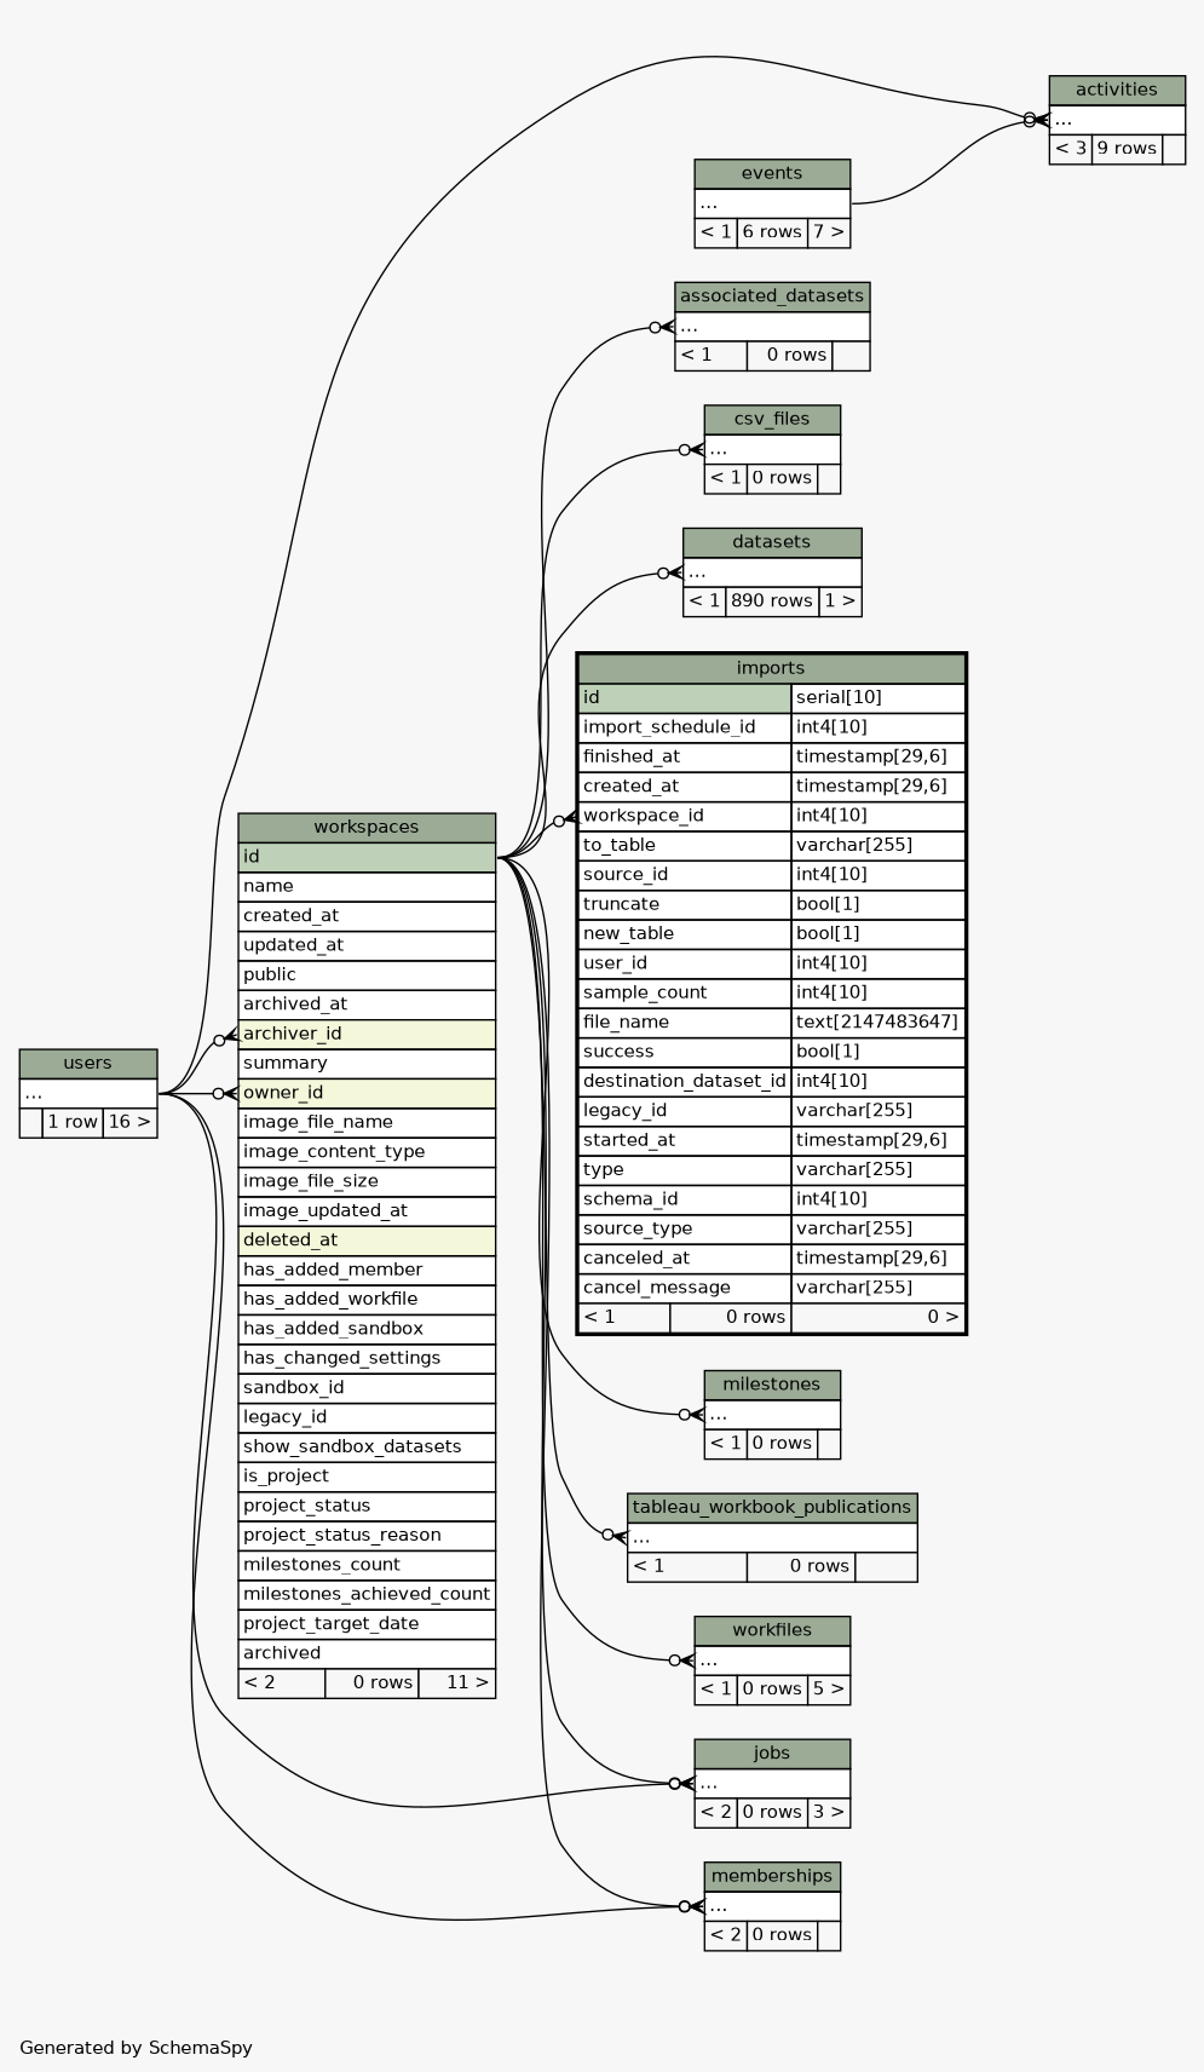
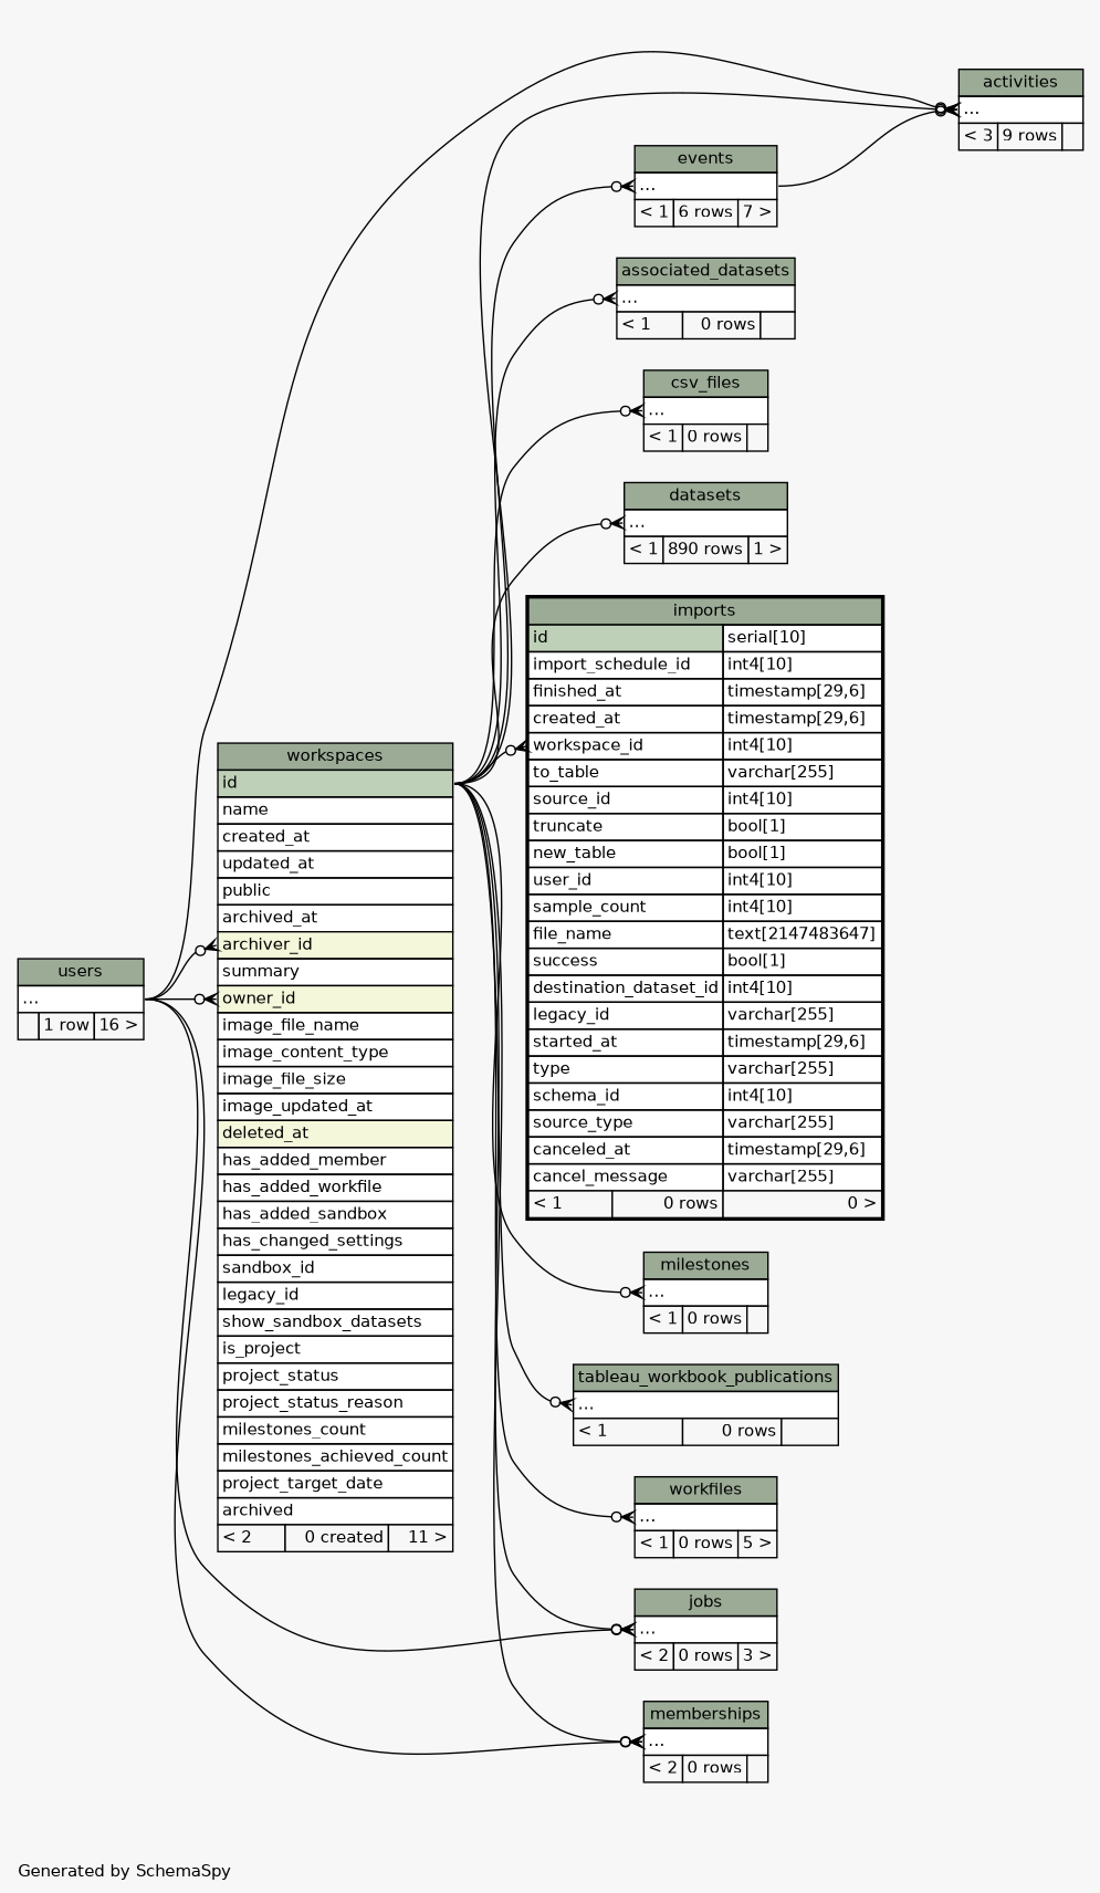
  digraph {
    bgcolor="#f7f7f7"
    fontname=Helvetica
    fontsize=11
    label="\nGenerated by SchemaSpy"
    labeljust=l
    nodesep=0.18
    rankdir=RL
    ranksep=0.46
    node [fontname=Helvetica fontsize=11 shape=plaintext]
    edge [arrowhead=none arrowsize=0.8 arrowtail=crowodot dir=back headport="id:e" tailport="elipses:w"]
    n1 [label=<     <TABLE BORDER="0" CELLBORDER="1" CELLSPACING="0" BGCOLOR="#ffffff">       <TR><TD COLSPAN="3" BGCOLOR="#9bab96" ALIGN="CENTER">activities</TD></TR>       <TR><TD PORT="elipses" COLSPAN="3" ALIGN="LEFT">...</TD></TR>       <TR><TD ALIGN="LEFT" BGCOLOR="#f7f7f7">&lt; 3</TD><TD ALIGN="RIGHT" BGCOLOR="#f7f7f7">9 rows</TD><TD ALIGN="RIGHT" BGCOLOR="#f7f7f7">  </TD></TR>     </TABLE>>]
    n2 [label=<     <TABLE BORDER="0" CELLBORDER="1" CELLSPACING="0" BGCOLOR="#ffffff">       <TR><TD COLSPAN="3" BGCOLOR="#9bab96" ALIGN="CENTER">users</TD></TR>       <TR><TD PORT="elipses" COLSPAN="3" ALIGN="LEFT">...</TD></TR>       <TR><TD ALIGN="LEFT" BGCOLOR="#f7f7f7">  </TD><TD ALIGN="RIGHT" BGCOLOR="#f7f7f7">1 row</TD><TD ALIGN="RIGHT" BGCOLOR="#f7f7f7">16 &gt;</TD></TR>     </TABLE>>]
-   n3 [label=<     <TABLE BORDER="0" CELLBORDER="1" CELLSPACING="0" BGCOLOR="#ffffff">       <TR><TD COLSPAN="3" BGCOLOR="#9bab96" ALIGN="CENTER">workspaces</TD></TR>       <TR><TD PORT="id" COLSPAN="3" BGCOLOR="#bed1b8" ALIGN="LEFT">id</TD></TR>       <TR><TD PORT="name" COLSPAN="3" ALIGN="LEFT">name</TD></TR>       <TR><TD PORT="created_at" COLSPAN="3" ALIGN="LEFT">created_at</TD></TR>       <TR><TD PORT="updated_at" COLSPAN="3" ALIGN="LEFT">updated_at</TD></TR>       <TR><TD PORT="public" COLSPAN="3" ALIGN="LEFT">public</TD></TR>       <TR><TD PORT="archived_at" COLSPAN="3" ALIGN="LEFT">archived_at</TD></TR>       <TR><TD PORT="archiver_id" COLSPAN="3" BGCOLOR="#f4f7da" ALIGN="LEFT">archiver_id</TD></TR>       <TR><TD PORT="summary" COLSPAN="3" ALIGN="LEFT">summary</TD></TR>       <TR><TD PORT="owner_id" COLSPAN="3" BGCOLOR="#f4f7da" ALIGN="LEFT">owner_id</TD></TR>       <TR><TD PORT="image_file_name" COLSPAN="3" ALIGN="LEFT">image_file_name</TD></TR>       <TR><TD PORT="image_content_type" COLSPAN="3" ALIGN="LEFT">image_content_type</TD></TR>       <TR><TD PORT="image_file_size" COLSPAN="3" ALIGN="LEFT">image_file_size</TD></TR>       <TR><TD PORT="image_updated_at" COLSPAN="3" ALIGN="LEFT">image_updated_at</TD></TR>       <TR><TD PORT="deleted_at" COLSPAN="3" BGCOLOR="#f4f7da" ALIGN="LEFT">deleted_at</TD></TR>       <TR><TD PORT="has_added_member" COLSPAN="3" ALIGN="LEFT">has_added_member</TD></TR>       <TR><TD PORT="has_added_workfile" COLSPAN="3" ALIGN="LEFT">has_added_workfile</TD></TR>       <TR><TD PORT="has_added_sandbox" COLSPAN="3" ALIGN="LEFT">has_added_sandbox</TD></TR>       <TR><TD PORT="has_changed_settings" COLSPAN="3" ALIGN="LEFT">has_changed_settings</TD></TR>       <TR><TD PORT="sandbox_id" COLSPAN="3" ALIGN="LEFT">sandbox_id</TD></TR>       <TR><TD PORT="legacy_id" COLSPAN="3" ALIGN="LEFT">legacy_id</TD></TR>       <TR><TD PORT="show_sandbox_datasets" COLSPAN="3" ALIGN="LEFT">show_sandbox_datasets</TD></TR>       <TR><TD PORT="is_project" COLSPAN="3" ALIGN="LEFT">is_project</TD></TR>       <TR><TD PORT="project_status" COLSPAN="3" ALIGN="LEFT">project_status</TD></TR>       <TR><TD PORT="project_status_reason" COLSPAN="3" ALIGN="LEFT">project_status_reason</TD></TR>       <TR><TD PORT="milestones_count" COLSPAN="3" ALIGN="LEFT">milestones_count</TD></TR>       <TR><TD PORT="milestones_achieved_count" COLSPAN="3" ALIGN="LEFT">milestones_achieved_count</TD></TR>       <TR><TD PORT="project_target_date" COLSPAN="3" ALIGN="LEFT">project_target_date</TD></TR>       <TR><TD PORT="archived" COLSPAN="3" ALIGN="LEFT">archived</TD></TR>       <TR><TD ALIGN="LEFT" BGCOLOR="#f7f7f7">&lt; 2</TD><TD ALIGN="RIGHT" BGCOLOR="#f7f7f7">0 rows</TD><TD ALIGN="RIGHT" BGCOLOR="#f7f7f7">11 &gt;</TD></TR>     </TABLE>>]
+   n3 [label=<     <TABLE BORDER="0" CELLBORDER="1" CELLSPACING="0" BGCOLOR="#ffffff">       <TR><TD COLSPAN="3" BGCOLOR="#9bab96" ALIGN="CENTER">workspaces</TD></TR>       <TR><TD PORT="id" COLSPAN="3" BGCOLOR="#bed1b8" ALIGN="LEFT">id</TD></TR>       <TR><TD PORT="name" COLSPAN="3" ALIGN="LEFT">name</TD></TR>       <TR><TD PORT="created_at" COLSPAN="3" ALIGN="LEFT">created_at</TD></TR>       <TR><TD PORT="updated_at" COLSPAN="3" ALIGN="LEFT">updated_at</TD></TR>       <TR><TD PORT="public" COLSPAN="3" ALIGN="LEFT">public</TD></TR>       <TR><TD PORT="archived_at" COLSPAN="3" ALIGN="LEFT">archived_at</TD></TR>       <TR><TD PORT="archiver_id" COLSPAN="3" BGCOLOR="#f4f7da" ALIGN="LEFT">archiver_id</TD></TR>       <TR><TD PORT="summary" COLSPAN="3" ALIGN="LEFT">summary</TD></TR>       <TR><TD PORT="owner_id" COLSPAN="3" BGCOLOR="#f4f7da" ALIGN="LEFT">owner_id</TD></TR>       <TR><TD PORT="image_file_name" COLSPAN="3" ALIGN="LEFT">image_file_name</TD></TR>       <TR><TD PORT="image_content_type" COLSPAN="3" ALIGN="LEFT">image_content_type</TD></TR>       <TR><TD PORT="image_file_size" COLSPAN="3" ALIGN="LEFT">image_file_size</TD></TR>       <TR><TD PORT="image_updated_at" COLSPAN="3" ALIGN="LEFT">image_updated_at</TD></TR>       <TR><TD PORT="deleted_at" COLSPAN="3" BGCOLOR="#f4f7da" ALIGN="LEFT">deleted_at</TD></TR>       <TR><TD PORT="has_added_member" COLSPAN="3" ALIGN="LEFT">has_added_member</TD></TR>       <TR><TD PORT="has_added_workfile" COLSPAN="3" ALIGN="LEFT">has_added_workfile</TD></TR>       <TR><TD PORT="has_added_sandbox" COLSPAN="3" ALIGN="LEFT">has_added_sandbox</TD></TR>       <TR><TD PORT="has_changed_settings" COLSPAN="3" ALIGN="LEFT">has_changed_settings</TD></TR>       <TR><TD PORT="sandbox_id" COLSPAN="3" ALIGN="LEFT">sandbox_id</TD></TR>       <TR><TD PORT="legacy_id" COLSPAN="3" ALIGN="LEFT">legacy_id</TD></TR>       <TR><TD PORT="show_sandbox_datasets" COLSPAN="3" ALIGN="LEFT">show_sandbox_datasets</TD></TR>       <TR><TD PORT="is_project" COLSPAN="3" ALIGN="LEFT">is_project</TD></TR>       <TR><TD PORT="project_status" COLSPAN="3" ALIGN="LEFT">project_status</TD></TR>       <TR><TD PORT="project_status_reason" COLSPAN="3" ALIGN="LEFT">project_status_reason</TD></TR>       <TR><TD PORT="milestones_count" COLSPAN="3" ALIGN="LEFT">milestones_count</TD></TR>       <TR><TD PORT="milestones_achieved_count" COLSPAN="3" ALIGN="LEFT">milestones_achieved_count</TD></TR>       <TR><TD PORT="project_target_date" COLSPAN="3" ALIGN="LEFT">project_target_date</TD></TR>       <TR><TD PORT="archived" COLSPAN="3" ALIGN="LEFT">archived</TD></TR>       <TR><TD ALIGN="LEFT" BGCOLOR="#f7f7f7">&lt; 2</TD><TD ALIGN="RIGHT" BGCOLOR="#f7f7f7">0 created</TD><TD ALIGN="RIGHT" BGCOLOR="#f7f7f7">11 &gt;</TD></TR>     </TABLE>>]
    n4 [label=<     <TABLE BORDER="0" CELLBORDER="1" CELLSPACING="0" BGCOLOR="#ffffff">       <TR><TD COLSPAN="3" BGCOLOR="#9bab96" ALIGN="CENTER">events</TD></TR>       <TR><TD PORT="elipses" COLSPAN="3" ALIGN="LEFT">...</TD></TR>       <TR><TD ALIGN="LEFT" BGCOLOR="#f7f7f7">&lt; 1</TD><TD ALIGN="RIGHT" BGCOLOR="#f7f7f7">6 rows</TD><TD ALIGN="RIGHT" BGCOLOR="#f7f7f7">7 &gt;</TD></TR>     </TABLE>>]
    n5 [label=<     <TABLE BORDER="0" CELLBORDER="1" CELLSPACING="0" BGCOLOR="#ffffff">       <TR><TD COLSPAN="3" BGCOLOR="#9bab96" ALIGN="CENTER">associated_datasets</TD></TR>       <TR><TD PORT="elipses" COLSPAN="3" ALIGN="LEFT">...</TD></TR>       <TR><TD ALIGN="LEFT" BGCOLOR="#f7f7f7">&lt; 1</TD><TD ALIGN="RIGHT" BGCOLOR="#f7f7f7">0 rows</TD><TD ALIGN="RIGHT" BGCOLOR="#f7f7f7">  </TD></TR>     </TABLE>>]
    n6 [label=<     <TABLE BORDER="0" CELLBORDER="1" CELLSPACING="0" BGCOLOR="#ffffff">       <TR><TD COLSPAN="3" BGCOLOR="#9bab96" ALIGN="CENTER">csv_files</TD></TR>       <TR><TD PORT="elipses" COLSPAN="3" ALIGN="LEFT">...</TD></TR>       <TR><TD ALIGN="LEFT" BGCOLOR="#f7f7f7">&lt; 1</TD><TD ALIGN="RIGHT" BGCOLOR="#f7f7f7">0 rows</TD><TD ALIGN="RIGHT" BGCOLOR="#f7f7f7">  </TD></TR>     </TABLE>>]
    n7 [label=<     <TABLE BORDER="0" CELLBORDER="1" CELLSPACING="0" BGCOLOR="#ffffff">       <TR><TD COLSPAN="3" BGCOLOR="#9bab96" ALIGN="CENTER">datasets</TD></TR>       <TR><TD PORT="elipses" COLSPAN="3" ALIGN="LEFT">...</TD></TR>       <TR><TD ALIGN="LEFT" BGCOLOR="#f7f7f7">&lt; 1</TD><TD ALIGN="RIGHT" BGCOLOR="#f7f7f7">890 rows</TD><TD ALIGN="RIGHT" BGCOLOR="#f7f7f7">1 &gt;</TD></TR>     </TABLE>>]
    n8 [label=<     <TABLE BORDER="2" CELLBORDER="1" CELLSPACING="0" BGCOLOR="#ffffff">       <TR><TD COLSPAN="3" BGCOLOR="#9bab96" ALIGN="CENTER">imports</TD></TR>       <TR><TD PORT="id" COLSPAN="2" BGCOLOR="#bed1b8" ALIGN="LEFT">id</TD><TD PORT="id.type" ALIGN="LEFT">serial[10]</TD></TR>       <TR><TD PORT="import_schedule_id" COLSPAN="2" ALIGN="LEFT">import_schedule_id</TD><TD PORT="import_schedule_id.type" ALIGN="LEFT">int4[10]</TD></TR>       <TR><TD PORT="finished_at" COLSPAN="2" ALIGN="LEFT">finished_at</TD><TD PORT="finished_at.type" ALIGN="LEFT">timestamp[29,6]</TD></TR>       <TR><TD PORT="created_at" COLSPAN="2" ALIGN="LEFT">created_at</TD><TD PORT="created_at.type" ALIGN="LEFT">timestamp[29,6]</TD></TR>       <TR><TD PORT="workspace_id" COLSPAN="2" ALIGN="LEFT">workspace_id</TD><TD PORT="workspace_id.type" ALIGN="LEFT">int4[10]</TD></TR>       <TR><TD PORT="to_table" COLSPAN="2" ALIGN="LEFT">to_table</TD><TD PORT="to_table.type" ALIGN="LEFT">varchar[255]</TD></TR>       <TR><TD PORT="source_id" COLSPAN="2" ALIGN="LEFT">source_id</TD><TD PORT="source_id.type" ALIGN="LEFT">int4[10]</TD></TR>       <TR><TD PORT="truncate" COLSPAN="2" ALIGN="LEFT">truncate</TD><TD PORT="truncate.type" ALIGN="LEFT">bool[1]</TD></TR>       <TR><TD PORT="new_table" COLSPAN="2" ALIGN="LEFT">new_table</TD><TD PORT="new_table.type" ALIGN="LEFT">bool[1]</TD></TR>       <TR><TD PORT="user_id" COLSPAN="2" ALIGN="LEFT">user_id</TD><TD PORT="user_id.type" ALIGN="LEFT">int4[10]</TD></TR>       <TR><TD PORT="sample_count" COLSPAN="2" ALIGN="LEFT">sample_count</TD><TD PORT="sample_count.type" ALIGN="LEFT">int4[10]</TD></TR>       <TR><TD PORT="file_name" COLSPAN="2" ALIGN="LEFT">file_name</TD><TD PORT="file_name.type" ALIGN="LEFT">text[2147483647]</TD></TR>       <TR><TD PORT="success" COLSPAN="2" ALIGN="LEFT">success</TD><TD PORT="success.type" ALIGN="LEFT">bool[1]</TD></TR>       <TR><TD PORT="destination_dataset_id" COLSPAN="2" ALIGN="LEFT">destination_dataset_id</TD><TD PORT="destination_dataset_id.type" ALIGN="LEFT">int4[10]</TD></TR>       <TR><TD PORT="legacy_id" COLSPAN="2" ALIGN="LEFT">legacy_id</TD><TD PORT="legacy_id.type" ALIGN="LEFT">varchar[255]</TD></TR>       <TR><TD PORT="started_at" COLSPAN="2" ALIGN="LEFT">started_at</TD><TD PORT="started_at.type" ALIGN="LEFT">timestamp[29,6]</TD></TR>       <TR><TD PORT="type" COLSPAN="2" ALIGN="LEFT">type</TD><TD PORT="type.type" ALIGN="LEFT">varchar[255]</TD></TR>       <TR><TD PORT="schema_id" COLSPAN="2" ALIGN="LEFT">schema_id</TD><TD PORT="schema_id.type" ALIGN="LEFT">int4[10]</TD></TR>       <TR><TD PORT="source_type" COLSPAN="2" ALIGN="LEFT">source_type</TD><TD PORT="source_type.type" ALIGN="LEFT">varchar[255]</TD></TR>       <TR><TD PORT="canceled_at" COLSPAN="2" ALIGN="LEFT">canceled_at</TD><TD PORT="canceled_at.type" ALIGN="LEFT">timestamp[29,6]</TD></TR>       <TR><TD PORT="cancel_message" COLSPAN="2" ALIGN="LEFT">cancel_message</TD><TD PORT="cancel_message.type" ALIGN="LEFT">varchar[255]</TD></TR>       <TR><TD ALIGN="LEFT" BGCOLOR="#f7f7f7">&lt; 1</TD><TD ALIGN="RIGHT" BGCOLOR="#f7f7f7">0 rows</TD><TD ALIGN="RIGHT" BGCOLOR="#f7f7f7">0 &gt;</TD></TR>     </TABLE>>]
    n9 [label=<     <TABLE BORDER="0" CELLBORDER="1" CELLSPACING="0" BGCOLOR="#ffffff">       <TR><TD COLSPAN="3" BGCOLOR="#9bab96" ALIGN="CENTER">jobs</TD></TR>       <TR><TD PORT="elipses" COLSPAN="3" ALIGN="LEFT">...</TD></TR>       <TR><TD ALIGN="LEFT" BGCOLOR="#f7f7f7">&lt; 2</TD><TD ALIGN="RIGHT" BGCOLOR="#f7f7f7">0 rows</TD><TD ALIGN="RIGHT" BGCOLOR="#f7f7f7">3 &gt;</TD></TR>     </TABLE>>]
    n10 [label=<     <TABLE BORDER="0" CELLBORDER="1" CELLSPACING="0" BGCOLOR="#ffffff">       <TR><TD COLSPAN="3" BGCOLOR="#9bab96" ALIGN="CENTER">memberships</TD></TR>       <TR><TD PORT="elipses" COLSPAN="3" ALIGN="LEFT">...</TD></TR>       <TR><TD ALIGN="LEFT" BGCOLOR="#f7f7f7">&lt; 2</TD><TD ALIGN="RIGHT" BGCOLOR="#f7f7f7">0 rows</TD><TD ALIGN="RIGHT" BGCOLOR="#f7f7f7">  </TD></TR>     </TABLE>>]
    n11 [label=<     <TABLE BORDER="0" CELLBORDER="1" CELLSPACING="0" BGCOLOR="#ffffff">       <TR><TD COLSPAN="3" BGCOLOR="#9bab96" ALIGN="CENTER">milestones</TD></TR>       <TR><TD PORT="elipses" COLSPAN="3" ALIGN="LEFT">...</TD></TR>       <TR><TD ALIGN="LEFT" BGCOLOR="#f7f7f7">&lt; 1</TD><TD ALIGN="RIGHT" BGCOLOR="#f7f7f7">0 rows</TD><TD ALIGN="RIGHT" BGCOLOR="#f7f7f7">  </TD></TR>     </TABLE>>]
    n12 [label=<     <TABLE BORDER="0" CELLBORDER="1" CELLSPACING="0" BGCOLOR="#ffffff">       <TR><TD COLSPAN="3" BGCOLOR="#9bab96" ALIGN="CENTER">tableau_workbook_publications</TD></TR>       <TR><TD PORT="elipses" COLSPAN="3" ALIGN="LEFT">...</TD></TR>       <TR><TD ALIGN="LEFT" BGCOLOR="#f7f7f7">&lt; 1</TD><TD ALIGN="RIGHT" BGCOLOR="#f7f7f7">0 rows</TD><TD ALIGN="RIGHT" BGCOLOR="#f7f7f7">  </TD></TR>     </TABLE>>]
    n13 [label=<     <TABLE BORDER="0" CELLBORDER="1" CELLSPACING="0" BGCOLOR="#ffffff">       <TR><TD COLSPAN="3" BGCOLOR="#9bab96" ALIGN="CENTER">workfiles</TD></TR>       <TR><TD PORT="elipses" COLSPAN="3" ALIGN="LEFT">...</TD></TR>       <TR><TD ALIGN="LEFT" BGCOLOR="#f7f7f7">&lt; 1</TD><TD ALIGN="RIGHT" BGCOLOR="#f7f7f7">0 rows</TD><TD ALIGN="RIGHT" BGCOLOR="#f7f7f7">5 &gt;</TD></TR>     </TABLE>>]
    n1 -> n2 [headport="elipses:e"]
+   n1 -> n3
    n1 -> n4 [headport="elipses:e"]
    n3 -> n2 [headport="elipses:e" tailport="archiver_id:w"]
    n3 -> n2 [headport="elipses:e" tailport="owner_id:w"]
+   n4 -> n3
    n5 -> n3
    n6 -> n3
    n7 -> n3
    n8 -> n3 [tailport="workspace_id:w"]
    n9 -> n2 [headport="elipses:e"]
    n9 -> n3
    n10 -> n2 [headport="elipses:e"]
    n10 -> n3
    n11 -> n3
    n12 -> n3
    n13 -> n3
  }
